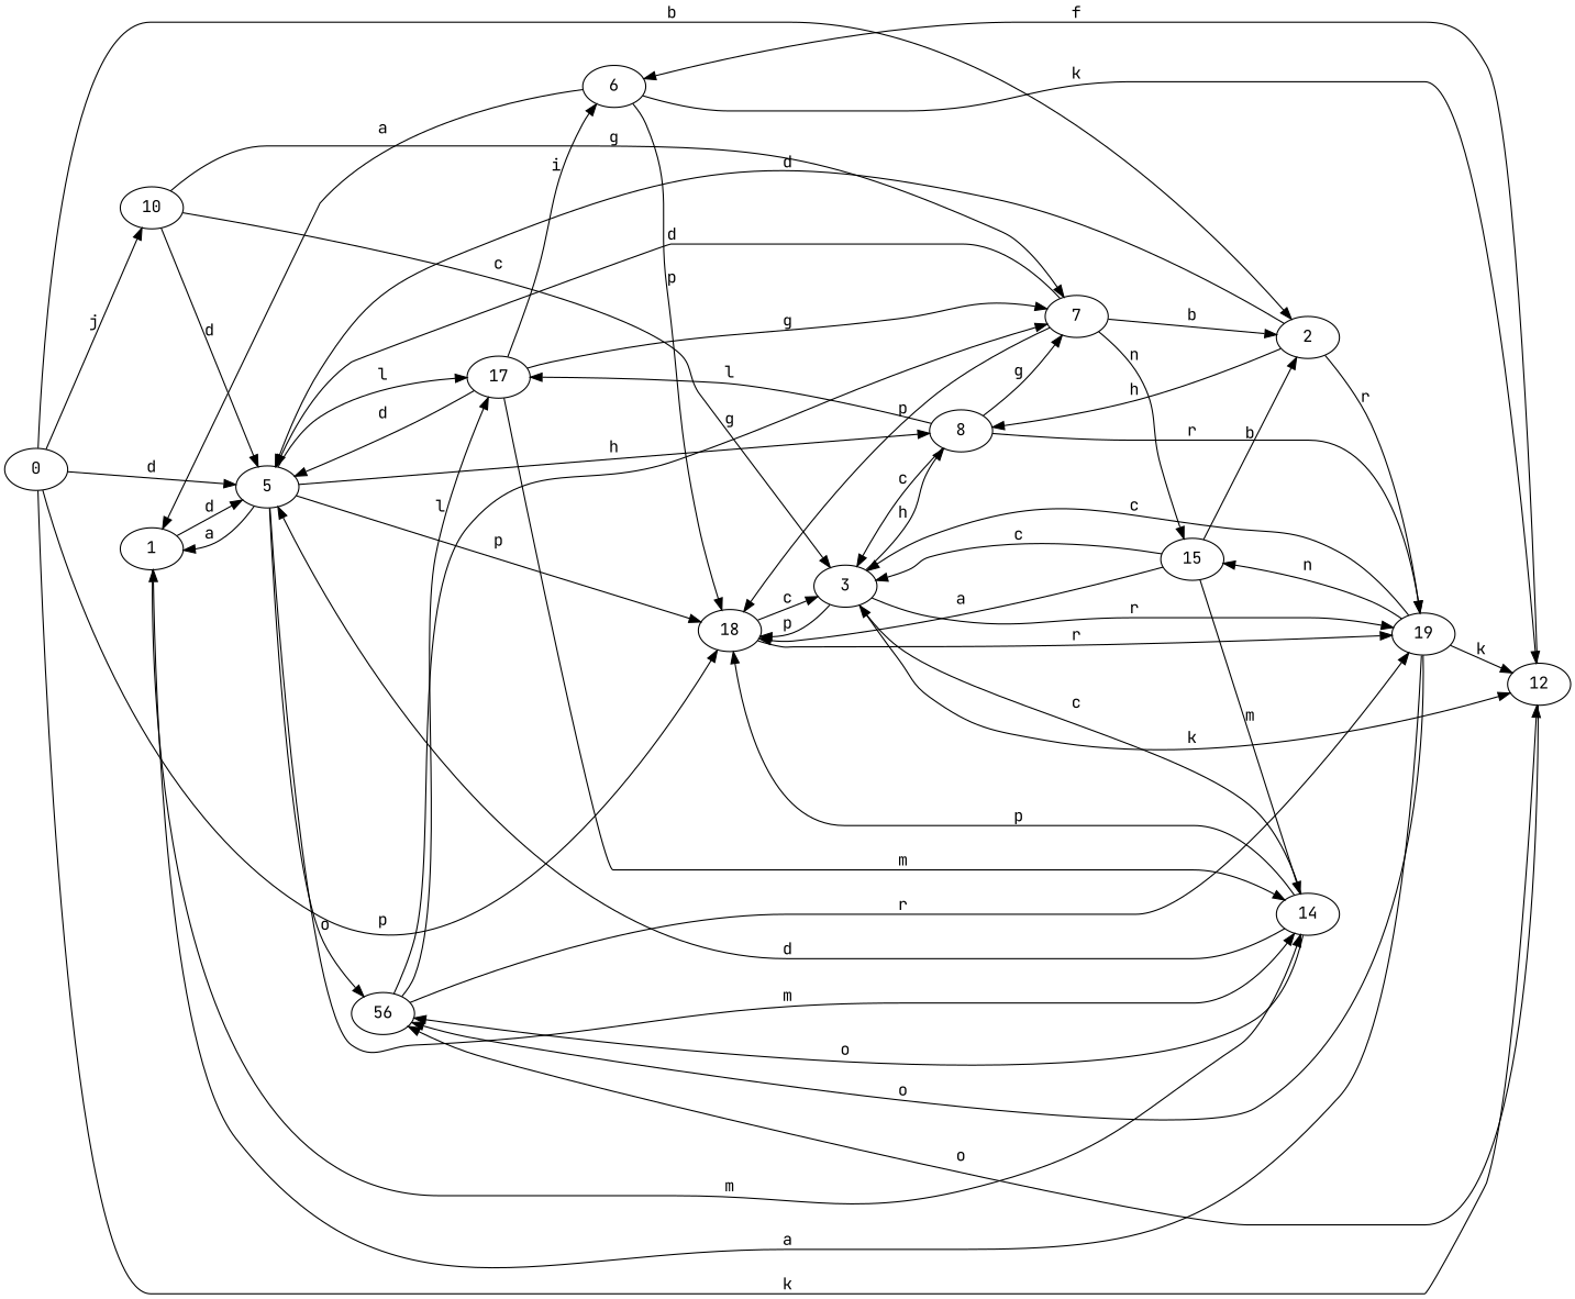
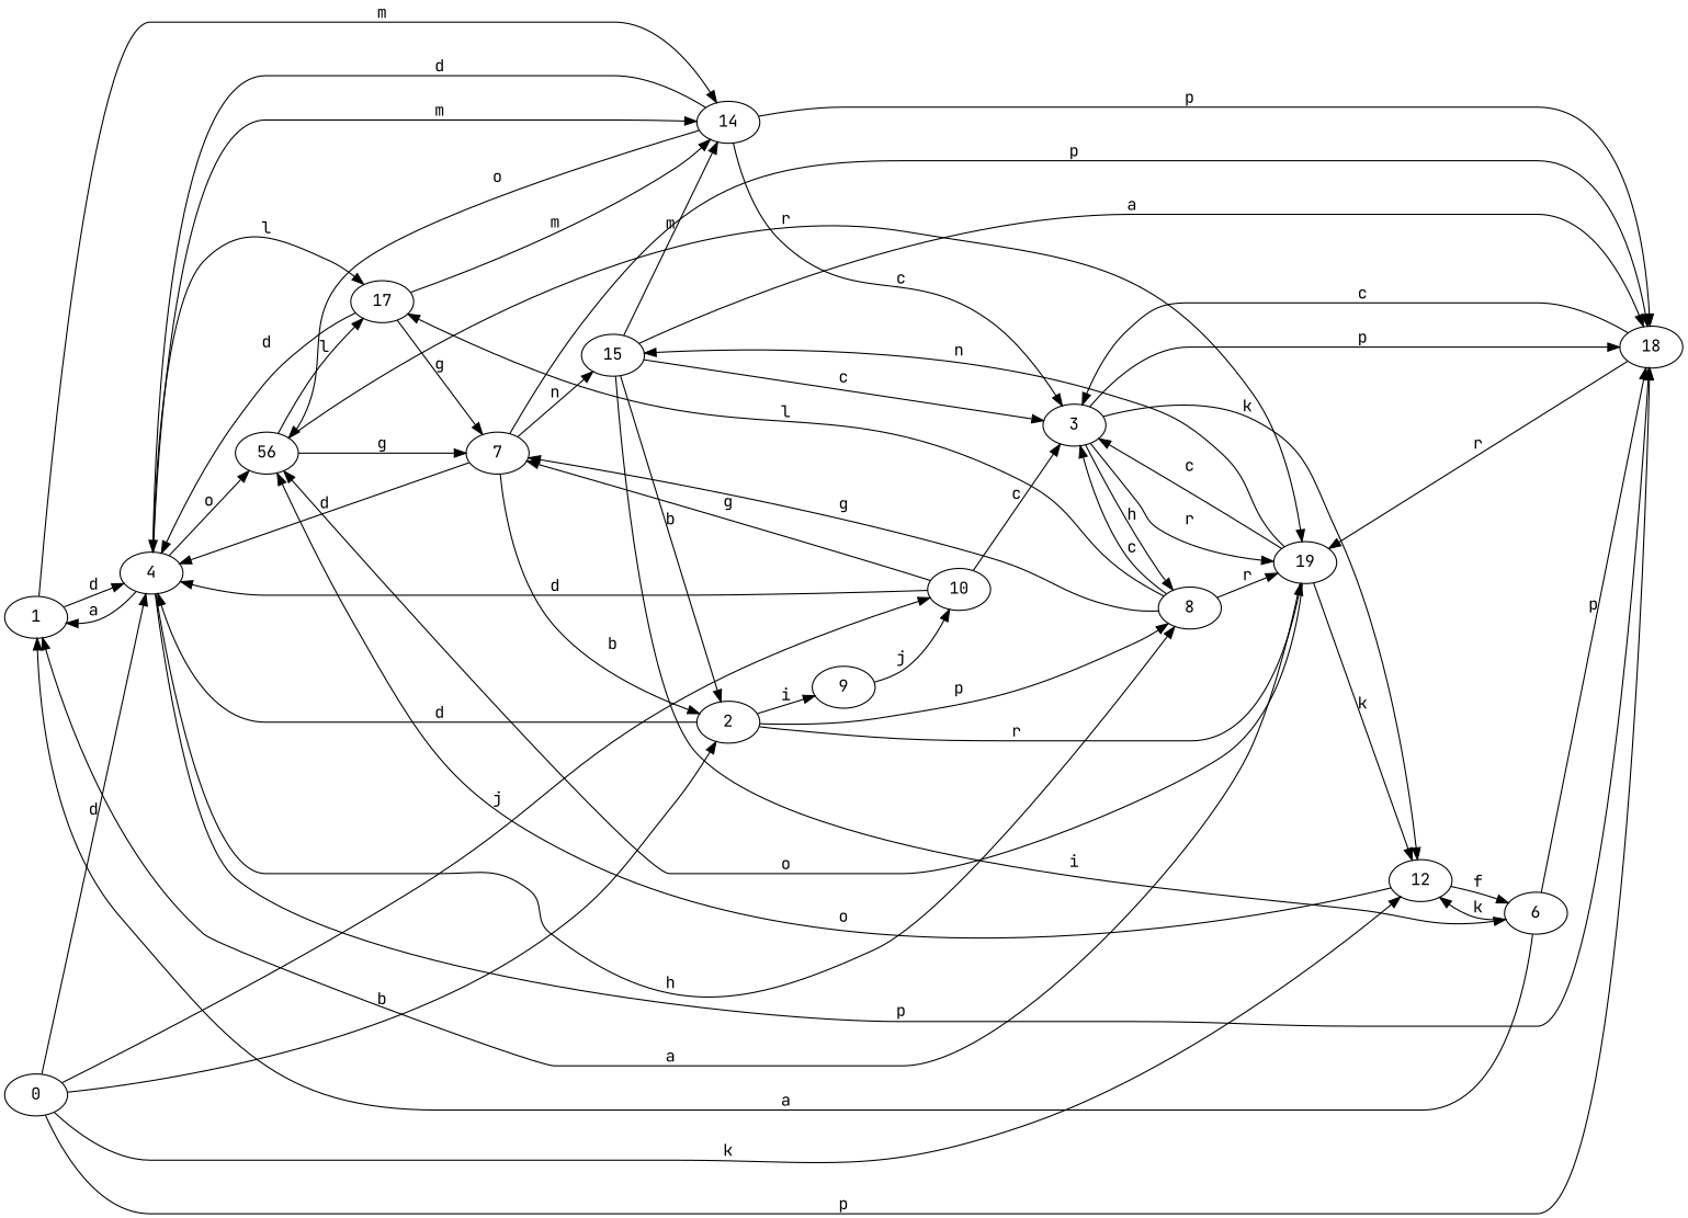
  strict digraph {
    fontname="JetBrains Mono"
    rankdir=LR
    node [fontname="JetBrains Mono"]
    edge [fontname="JetBrains Mono"]
    1
-   5
+   5 [label=4]
    14
    8
    18
    n6 [label=17]
    n7 [label=56]
    3
    2
+   9
    19
    7
    10
    12
    15
    6
    0
    1 -> 5 [label=d]
    1 -> 14 [label=m]
    5 -> 1 [label=a]
    5 -> 14 [label=m]
    5 -> 8 [label=h]
    5 -> 18 [label=p]
    5 -> n6 [label=l]
    5 -> n7 [label=o]
    14 -> 5 [label=d]
    14 -> 18 [label=p]
    14 -> n7 [label=o]
    14 -> 3 [label=c]
    8 -> n6 [label=l]
    8 -> 3 [label=c]
    8 -> 19 [label=r]
    8 -> 7 [label=g]
    18 -> 3 [label=c]
    18 -> 19 [label=r]
    n6 -> 5 [label=d]
    n6 -> 14 [label=m]
    n6 -> 7 [label=g]
    n7 -> n6 [label=l]
    n7 -> 19 [label=r]
    n7 -> 7 [label=g]
    3 -> 8 [label=h]
    3 -> 18 [label=p]
    3 -> 19 [label=r]
    3 -> 12 [label=k]
    2 -> 5 [label=d]
-   2 -> 8 [label=h]
+   2 -> 8 [label=p]
+   2 -> 9 [label=i]
    2 -> 19 [label=r]
+   9 -> 10 [label=j]
    19 -> 1 [label=a]
    19 -> n7 [label=o]
    19 -> 3 [label=c]
    19 -> 12 [label=k]
    19 -> 15 [label=n]
    7 -> 5 [label=d]
    7 -> 18 [label=p]
    7 -> 2 [label=b]
    7 -> 15 [label=n]
    10 -> 5 [label=d]
    10 -> 3 [label=c]
    10 -> 7 [label=g]
    12 -> n7 [label=o]
    12 -> 6 [label=f]
    15 -> 14 [label=m]
    15 -> 18 [label=a]
    15 -> 3 [label=c]
    15 -> 2 [label=b]
-   n6 -> 6 [label=i]
+   15 -> 6 [label=i]
    6 -> 1 [label=a]
    6 -> 18 [label=p]
    6 -> 12 [label=k]
    0 -> 5 [label=d]
    0 -> 18 [label=p]
    0 -> 2 [label=b]
    0 -> 10 [label=j]
    0 -> 12 [label=k]
  }
